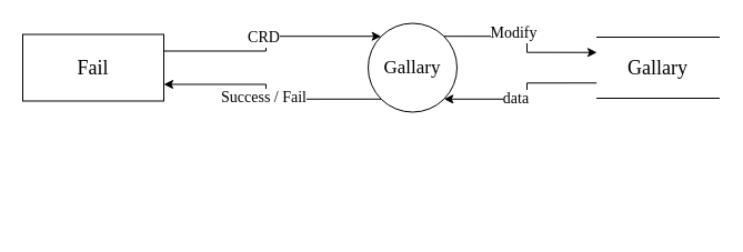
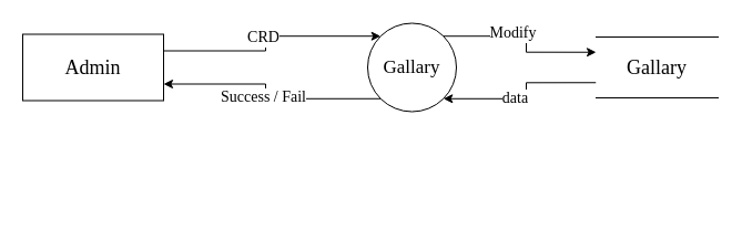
  <mxCell id="0" />
  <mxCell id="1" parent="0" />
  <mxCell id="2" value="" style="edgeStyle=orthogonalEdgeStyle;rounded=0;orthogonalLoop=1;jettySize=auto;html=1;fontFamily=Times New Roman;fontSize=16;entryX=0.25;entryY=1;entryDx=0;entryDy=0;exitX=1;exitY=0;exitDx=0;exitDy=0;" parent="1" edge="1"><mxGeometry relative="1" as="geometry"><mxPoint x="577" y="58" as="targetPoint" /></mxGeometry></mxCell>
  <mxCell id="3" style="edgeStyle=orthogonalEdgeStyle;rounded=0;orthogonalLoop=1;jettySize=auto;html=1;exitX=0.75;exitY=1;exitDx=0;exitDy=0;entryX=1;entryY=1;entryDx=0;entryDy=0;fontFamily=Times New Roman;fontSize=16;" parent="1" edge="1"><mxGeometry relative="1" as="geometry"><Array as="points"><mxPoint x="637" y="205" /></Array><mxPoint x="637" y="58" as="sourcePoint" /></mxGeometry></mxCell>
- <mxCell id="4" value="&lt;font style=&quot;font-size: 18px&quot;&gt;Fail&lt;/font&gt;" style="rounded=0;whiteSpace=wrap;html=1;fontFamily=Times New Roman;" parent="1" vertex="1"><mxGeometry x="20" y="30.5" width="127" height="60" as="geometry" /></mxCell>
+ <mxCell id="4" value="&lt;font style=&quot;font-size: 18px&quot;&gt;Admin&lt;/font&gt;" style="rounded=0;whiteSpace=wrap;html=1;fontFamily=Times New Roman;" parent="1" vertex="1"><mxGeometry x="20" y="30.5" width="127" height="60" as="geometry" /></mxCell>
  <mxCell id="5" style="edgeStyle=orthogonalEdgeStyle;rounded=0;orthogonalLoop=1;jettySize=auto;html=1;exitX=1;exitY=0;exitDx=0;exitDy=0;entryX=0;entryY=0.25;entryDx=0;entryDy=0;fontSize=17;elbow=vertical;fontFamily=Times New Roman;" parent="1" source="9" target="12" edge="1"><mxGeometry relative="1" as="geometry" /></mxCell>
  <mxCell id="6" value="Modify" style="edgeLabel;html=1;align=center;verticalAlign=middle;resizable=0;points=[];fontSize=14;fontFamily=Times New Roman;" parent="5" connectable="0" vertex="1"><mxGeometry x="-0.186" y="3" relative="1" as="geometry"><mxPoint as="offset" /></mxGeometry></mxCell>
  <mxCell id="7" style="rounded=0;orthogonalLoop=1;jettySize=auto;html=1;exitX=0;exitY=1;exitDx=0;exitDy=0;fontSize=17;startArrow=none;startFill=0;endArrow=classic;endFill=1;entryX=1;entryY=0.75;entryDx=0;entryDy=0;edgeStyle=orthogonalEdgeStyle;fontFamily=Times New Roman;" parent="1" source="9" target="4" edge="1"><mxGeometry relative="1" as="geometry"><mxPoint x="231" y="80.5" as="targetPoint" /></mxGeometry></mxCell>
  <mxCell id="8" value="Success / Fail" style="edgeLabel;html=1;align=center;verticalAlign=middle;resizable=0;points=[];fontSize=14;fontFamily=Times New Roman;" parent="7" connectable="0" vertex="1"><mxGeometry x="-0.83" y="2" relative="1" as="geometry"><mxPoint x="-88" y="-3" as="offset" /></mxGeometry></mxCell>
  <mxCell id="9" value="&lt;p&gt;&lt;span style=&quot;line-height: 1.1&quot;&gt;&lt;font style=&quot;font-size: 17px&quot;&gt;Gallary&lt;/font&gt;&lt;/span&gt;&lt;/p&gt;" style="ellipse;whiteSpace=wrap;html=1;aspect=fixed;shadow=0;sketch=0;rotation=0;fontFamily=Times New Roman;" parent="1" vertex="1"><mxGeometry x="331" y="20.5" width="80" height="80" as="geometry" /></mxCell>
  <mxCell id="10" style="edgeStyle=orthogonalEdgeStyle;rounded=0;orthogonalLoop=1;jettySize=auto;html=1;exitX=0;exitY=0.75;exitDx=0;exitDy=0;entryX=1;entryY=1;entryDx=0;entryDy=0;fontSize=17;elbow=vertical;fontFamily=Times New Roman;" parent="1" source="12" target="9" edge="1"><mxGeometry relative="1" as="geometry" /></mxCell>
  <mxCell id="11" value="data" style="edgeLabel;html=1;align=center;verticalAlign=middle;resizable=0;points=[];fontSize=14;fontFamily=Times New Roman;" parent="10" connectable="0" vertex="1"><mxGeometry x="0.16" relative="1" as="geometry"><mxPoint as="offset" /></mxGeometry></mxCell>
  <mxCell id="12" value="&lt;font style=&quot;font-size: 18px&quot;&gt;Gallary&lt;/font&gt;" style="shape=partialRectangle;whiteSpace=wrap;html=1;left=0;right=0;fillColor=default;rounded=0;shadow=0;glass=0;sketch=0;fontFamily=Times New Roman;fontSize=16;gradientColor=none;" parent="1" vertex="1"><mxGeometry x="537" y="33" width="110" height="55" as="geometry" /></mxCell>
  <mxCell id="13" style="rounded=0;orthogonalLoop=1;jettySize=auto;html=1;entryX=0;entryY=0;entryDx=0;entryDy=0;fontSize=17;startArrow=none;startFill=0;endArrow=classic;endFill=1;exitX=1;exitY=0.25;exitDx=0;exitDy=0;edgeStyle=orthogonalEdgeStyle;fontFamily=Times New Roman;" parent="1" source="4" target="9" edge="1"><mxGeometry relative="1" as="geometry"><mxPoint x="231" y="50.5" as="sourcePoint" /></mxGeometry></mxCell>
  <mxCell id="14" value="CRD" style="edgeLabel;html=1;align=center;verticalAlign=middle;resizable=0;points=[];fontSize=14;fontFamily=Times New Roman;" parent="13" connectable="0" vertex="1"><mxGeometry x="0.81" y="2" relative="1" as="geometry"><mxPoint x="-86" y="3" as="offset" /></mxGeometry></mxCell>
